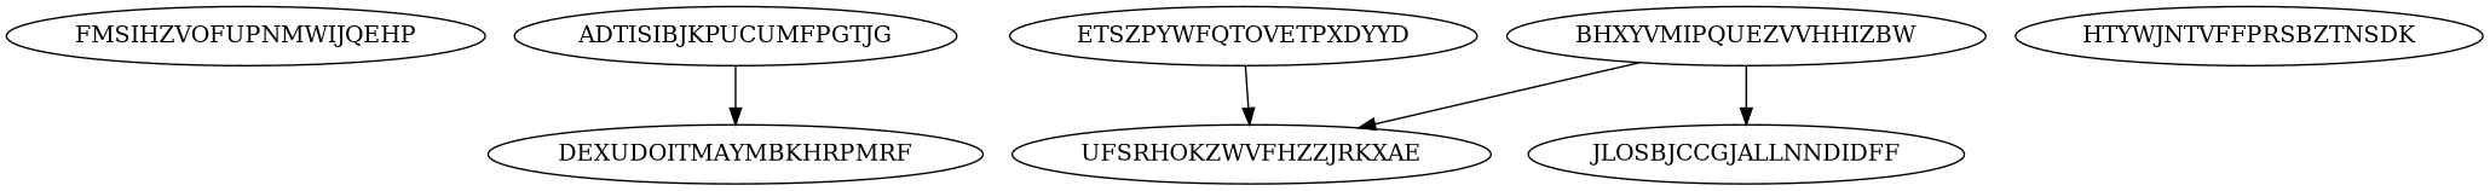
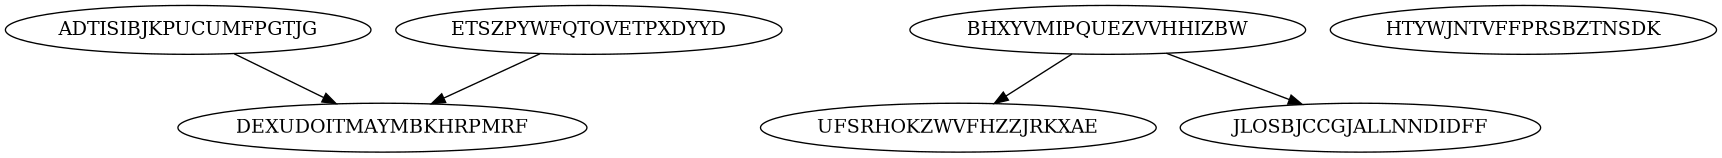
  digraph {
    node [Processor=1 Start=0 Weight=18]
    edge [Weight=15]
-   FMSIHZVOFUPNMWIJQEHP
    DEXUDOITMAYMBKHRPMRF [Start=18 Weight=10]
    ADTISIBJKPUCUMFPGTJG [Start=41]
    ETSZPYWFQTOVETPXDYYD [Processor=2 Start=15 Weight=16]
    UFSRHOKZWVFHZZJRKXAE [Processor=2 Start=31 Weight=13]
    HTYWJNTVFFPRSBZTNSDK [Start=28 Weight=13]
    JLOSBJCCGJALLNNDIDFF [Processor=2 Start=44 Weight=15]
    BHXYVMIPQUEZVVHHIZBW [Processor=3 Weight=11]
    ADTISIBJKPUCUMFPGTJG -> DEXUDOITMAYMBKHRPMRF [Weight=18]
-   ETSZPYWFQTOVETPXDYYD -> UFSRHOKZWVFHZZJRKXAE
+   ETSZPYWFQTOVETPXDYYD -> DEXUDOITMAYMBKHRPMRF
    BHXYVMIPQUEZVVHHIZBW -> UFSRHOKZWVFHZZJRKXAE
    BHXYVMIPQUEZVVHHIZBW -> JLOSBJCCGJALLNNDIDFF [Weight=16]
  }
